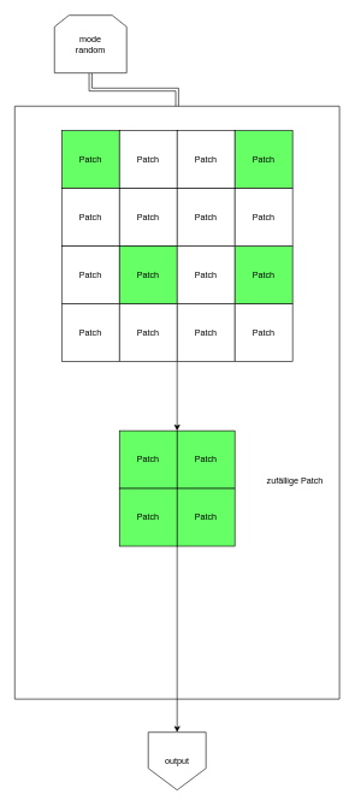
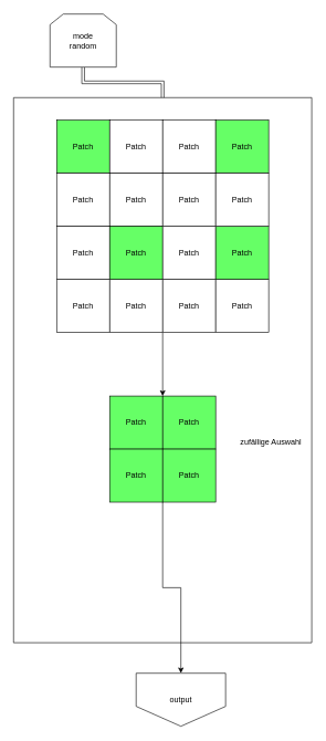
  <mxCell id="0" />
  <mxCell id="1" parent="0" />
  <mxCell id="2" style="edgeStyle=orthogonalEdgeStyle;rounded=0;orthogonalLoop=1;jettySize=auto;html=1;exitX=0.5;exitY=1;exitDx=0;exitDy=0;entryX=0.5;entryY=0;entryDx=0;entryDy=0;shape=link;" parent="1" source="3" target="27" edge="1"><mxGeometry relative="1" as="geometry" /></mxCell>
  <mxCell id="3" value="&lt;div&gt;mode&lt;/div&gt;&lt;div&gt;random&lt;br&gt;&lt;/div&gt;" style="shape=loopLimit;whiteSpace=wrap;html=1;" parent="1" vertex="1"><mxGeometry x="75" y="20" width="100" height="80" as="geometry" /></mxCell>
  <mxCell id="4" value="Patch" style="whiteSpace=wrap;html=1;aspect=fixed;fillColor=#66FF66;" parent="1" vertex="1"><mxGeometry x="85" y="180" width="80" height="80" as="geometry" /></mxCell>
  <mxCell id="5" value="Patch" style="whiteSpace=wrap;html=1;aspect=fixed;" parent="1" vertex="1"><mxGeometry x="165" y="180" width="80" height="80" as="geometry" /></mxCell>
  <mxCell id="6" value="Patch" style="whiteSpace=wrap;html=1;aspect=fixed;gradientColor=none;fillColor=none;" parent="1" vertex="1"><mxGeometry x="85" y="420" width="80" height="80" as="geometry" /></mxCell>
  <mxCell id="7" value="Patch" style="whiteSpace=wrap;html=1;aspect=fixed;" parent="1" vertex="1"><mxGeometry x="165" y="420" width="80" height="80" as="geometry" /></mxCell>
  <mxCell id="8" value="Patch" style="whiteSpace=wrap;html=1;aspect=fixed;" parent="1" vertex="1"><mxGeometry x="85" y="260" width="80" height="80" as="geometry" /></mxCell>
  <mxCell id="9" value="Patch" style="whiteSpace=wrap;html=1;aspect=fixed;" parent="1" vertex="1"><mxGeometry x="165" y="260" width="80" height="80" as="geometry" /></mxCell>
  <mxCell id="10" style="edgeStyle=orthogonalEdgeStyle;rounded=0;orthogonalLoop=1;jettySize=auto;html=1;exitX=0;exitY=1;exitDx=0;exitDy=0;entryX=0;entryY=0;entryDx=0;entryDy=0;" parent="1" source="11" target="22" edge="1"><mxGeometry relative="1" as="geometry" /></mxCell>
  <mxCell id="11" value="Patch" style="whiteSpace=wrap;html=1;aspect=fixed;" parent="1" vertex="1"><mxGeometry x="245" y="420" width="80" height="80" as="geometry" /></mxCell>
  <mxCell id="12" value="Patch" style="whiteSpace=wrap;html=1;aspect=fixed;" parent="1" vertex="1"><mxGeometry x="325" y="420" width="80" height="80" as="geometry" /></mxCell>
  <mxCell id="13" value="Patch" style="whiteSpace=wrap;html=1;aspect=fixed;" parent="1" vertex="1"><mxGeometry x="85" y="340" width="80" height="80" as="geometry" /></mxCell>
  <mxCell id="14" value="Patch" style="whiteSpace=wrap;html=1;aspect=fixed;fillColor=#66FF66;" parent="1" vertex="1"><mxGeometry x="165" y="340" width="80" height="80" as="geometry" /></mxCell>
  <mxCell id="15" value="Patch" style="whiteSpace=wrap;html=1;aspect=fixed;" parent="1" vertex="1"><mxGeometry x="245" y="340" width="80" height="80" as="geometry" /></mxCell>
  <mxCell id="16" value="Patch" style="whiteSpace=wrap;html=1;aspect=fixed;fillColor=#66FF66;" parent="1" vertex="1"><mxGeometry x="325" y="340" width="80" height="80" as="geometry" /></mxCell>
  <mxCell id="17" value="Patch" style="whiteSpace=wrap;html=1;aspect=fixed;" parent="1" vertex="1"><mxGeometry x="245" y="180" width="80" height="80" as="geometry" /></mxCell>
  <mxCell id="18" value="Patch" style="whiteSpace=wrap;html=1;aspect=fixed;strokeColor=#000000;fillColor=#66FF66;" parent="1" vertex="1"><mxGeometry x="325" y="180" width="80" height="80" as="geometry" /></mxCell>
  <mxCell id="19" value="Patch" style="whiteSpace=wrap;html=1;aspect=fixed;" parent="1" vertex="1"><mxGeometry x="245" y="260" width="80" height="80" as="geometry" /></mxCell>
  <mxCell id="20" value="Patch" style="whiteSpace=wrap;html=1;aspect=fixed;" parent="1" vertex="1"><mxGeometry x="325" y="260" width="80" height="80" as="geometry" /></mxCell>
  <mxCell id="21" value="Patch" style="whiteSpace=wrap;html=1;aspect=fixed;fillColor=#66FF66;" parent="1" vertex="1"><mxGeometry x="165" y="596" width="80" height="80" as="geometry" /></mxCell>
  <mxCell id="22" value="Patch" style="whiteSpace=wrap;html=1;aspect=fixed;fillColor=#66FF66;" parent="1" vertex="1"><mxGeometry x="245" y="596" width="80" height="80" as="geometry" /></mxCell>
  <mxCell id="23" style="edgeStyle=orthogonalEdgeStyle;rounded=0;orthogonalLoop=1;jettySize=auto;html=1;exitX=1;exitY=1;exitDx=0;exitDy=0;entryX=0.5;entryY=0;entryDx=0;entryDy=0;" parent="1" source="24" target="26" edge="1"><mxGeometry relative="1" as="geometry" /></mxCell>
  <mxCell id="24" value="Patch" style="whiteSpace=wrap;html=1;aspect=fixed;fillColor=#66FF66;" parent="1" vertex="1"><mxGeometry x="165" y="676" width="80" height="80" as="geometry" /></mxCell>
  <mxCell id="25" value="Patch" style="whiteSpace=wrap;html=1;aspect=fixed;fillColor=#66FF66;" parent="1" vertex="1"><mxGeometry x="245" y="676" width="80" height="80" as="geometry" /></mxCell>
- <mxCell id="26" value="output" style="shape=offPageConnector;whiteSpace=wrap;html=1;strokeColor=#000000;fillColor=none;gradientColor=none;" parent="1" vertex="1"><mxGeometry x="205" y="1014" width="80" height="80" as="geometry" /></mxCell>
+ <mxCell id="26" value="output" style="shape=offPageConnector;whiteSpace=wrap;html=1;strokeColor=#000000;fillColor=none;gradientColor=none;" parent="1" vertex="1"><mxGeometry x="205" y="1014" width="135" height="80" as="geometry" /></mxCell>
  <mxCell id="27" value="" style="swimlane;startSize=0;strokeColor=#000000;fillColor=none;gradientColor=none;" parent="1" vertex="1"><mxGeometry x="20" y="146" width="450" height="822" as="geometry" /></mxCell>
- <mxCell id="28" value="zufällige Patch " style="text;html=1;align=center;verticalAlign=middle;resizable=0;points=[];autosize=1;strokeColor=none;fillColor=none;" vertex="1" parent="27"><mxGeometry x="325" y="507" width="125" height="26" as="geometry" /></mxCell>
+ <mxCell id="28" value="zufällige Auswahl " style="text;html=1;align=center;verticalAlign=middle;resizable=0;points=[];autosize=1;strokeColor=none;fillColor=none;" vertex="1" parent="27"><mxGeometry x="325" y="507" width="125" height="26" as="geometry" /></mxCell>
